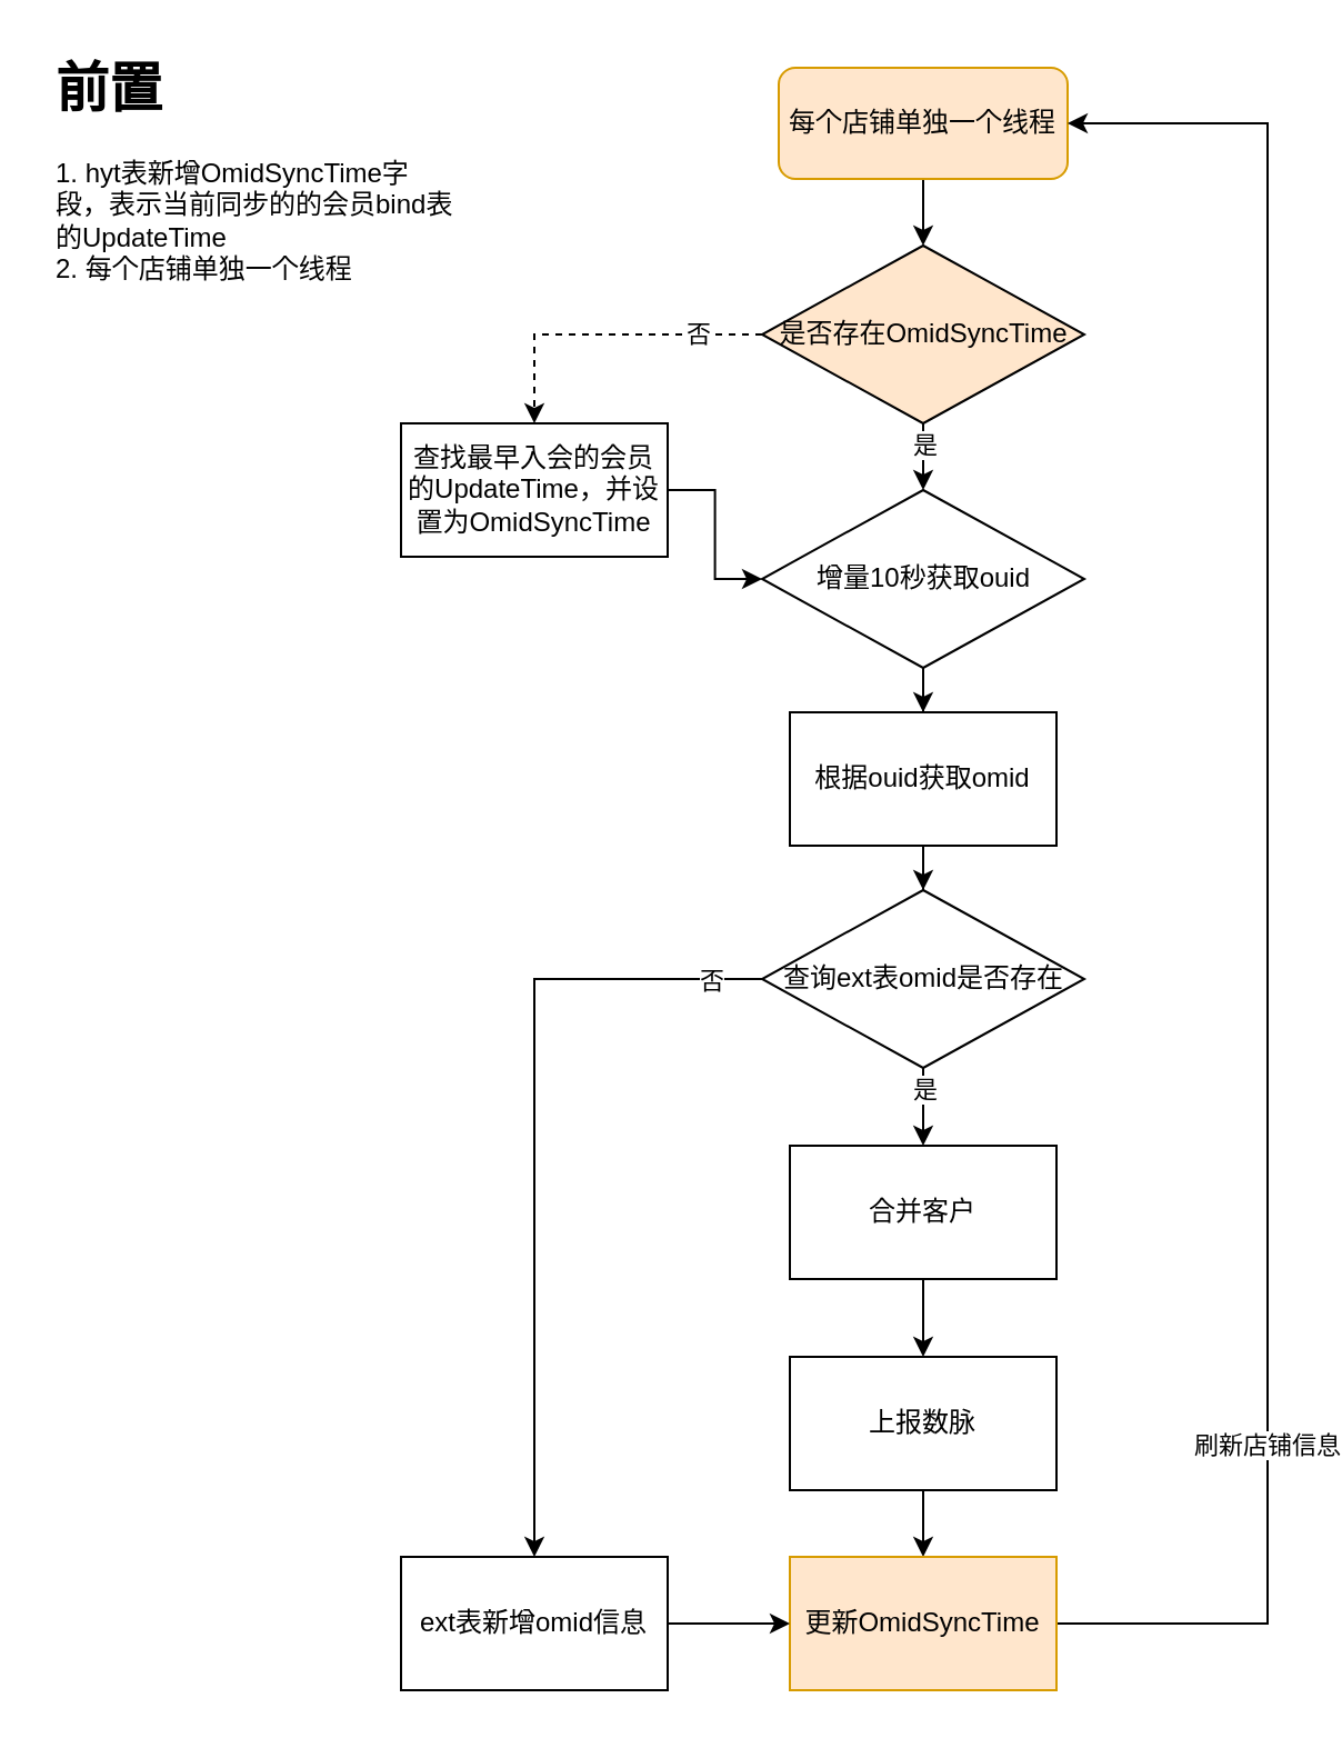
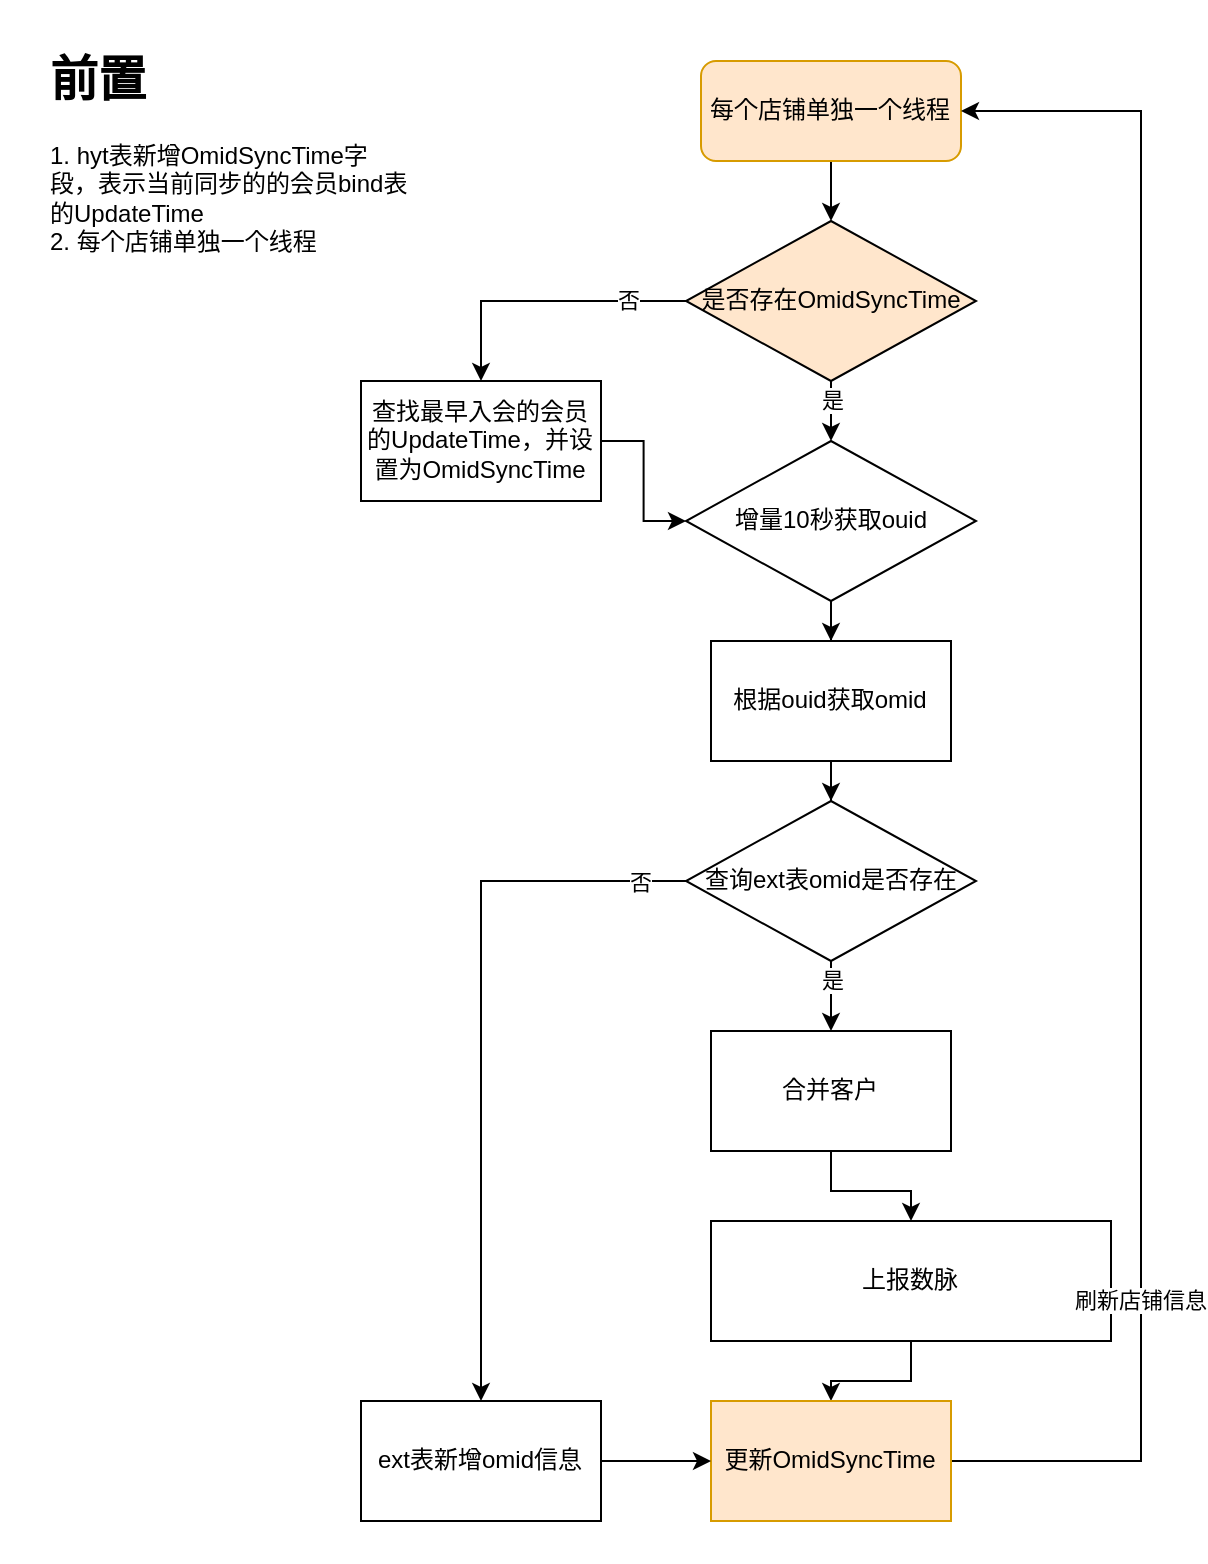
  <mxCell id="0" />
  <mxCell id="1" parent="0" />
  <mxCell id="2" value="" style="edgeStyle=orthogonalEdgeStyle;rounded=0;orthogonalLoop=1;jettySize=auto;html=1;" edge="1" parent="1" source="3" target="9"><mxGeometry relative="1" as="geometry" /></mxCell>
  <mxCell id="3" value="每个店铺单独一个线程" style="rounded=1;whiteSpace=wrap;html=1;fillColor=#ffe6cc;strokeColor=#d79b00;" vertex="1" parent="1"><mxGeometry x="350" y="30" width="130" height="50" as="geometry" /></mxCell>
  <mxCell id="4" value="&lt;h1&gt;前置&lt;/h1&gt;&lt;div&gt;1. hyt表新增OmidS&lt;span&gt;yncTime字段，表示当前同步的的会员bind表的UpdateTime&lt;/span&gt;&lt;/div&gt;&lt;div&gt;2. 每个店铺单独一个线程&lt;/div&gt;" style="text;html=1;strokeColor=none;fillColor=none;spacing=5;spacingTop=-20;whiteSpace=wrap;overflow=hidden;rounded=0;" vertex="1" parent="1"><mxGeometry x="20" y="20" width="190" height="120" as="geometry" /></mxCell>
  <mxCell id="5" value="" style="edgeStyle=orthogonalEdgeStyle;rounded=0;orthogonalLoop=1;jettySize=auto;html=1;" edge="1" parent="1" source="9" target="11"><mxGeometry relative="1" as="geometry" /></mxCell>
  <mxCell id="6" value="是" style="edgeLabel;html=1;align=center;verticalAlign=middle;resizable=0;points=[];" vertex="1" connectable="0" parent="5"><mxGeometry x="-0.655" y="3" relative="1" as="geometry"><mxPoint x="-3" as="offset" /></mxGeometry></mxCell>
- <mxCell id="7" style="edgeStyle=orthogonalEdgeStyle;rounded=0;orthogonalLoop=1;jettySize=auto;html=1;entryX=0.5;entryY=0;entryDx=0;entryDy=0;dashed=1;" edge="1" parent="1" source="9" target="29"><mxGeometry relative="1" as="geometry" /></mxCell>
+ <mxCell id="7" style="edgeStyle=orthogonalEdgeStyle;rounded=0;orthogonalLoop=1;jettySize=auto;html=1;entryX=0.5;entryY=0;entryDx=0;entryDy=0;" edge="1" parent="1" source="9" target="29"><mxGeometry relative="1" as="geometry" /></mxCell>
  <mxCell id="8" value="否" style="edgeLabel;html=1;align=center;verticalAlign=middle;resizable=0;points=[];" vertex="1" connectable="0" parent="7"><mxGeometry x="-0.593" y="-1" relative="1" as="geometry"><mxPoint as="offset" /></mxGeometry></mxCell>
  <mxCell id="9" value="是否存在OmidSyncTime" style="rhombus;whiteSpace=wrap;html=1;fillColor=#ffe6cc;" vertex="1" parent="1"><mxGeometry x="342.5" y="110" width="145" height="80" as="geometry" /></mxCell>
  <mxCell id="10" style="edgeStyle=orthogonalEdgeStyle;rounded=0;orthogonalLoop=1;jettySize=auto;html=1;entryX=0.5;entryY=0;entryDx=0;entryDy=0;" edge="1" parent="1" source="11" target="13"><mxGeometry relative="1" as="geometry" /></mxCell>
  <mxCell id="11" value="增量10秒获取ouid" style="rhombus;whiteSpace=wrap;html=1;" vertex="1" parent="1"><mxGeometry x="342.5" y="220" width="145" height="80" as="geometry" /></mxCell>
  <mxCell id="12" style="edgeStyle=orthogonalEdgeStyle;rounded=0;orthogonalLoop=1;jettySize=auto;html=1;entryX=0.5;entryY=0;entryDx=0;entryDy=0;" edge="1" parent="1" source="13" target="18"><mxGeometry relative="1" as="geometry" /></mxCell>
  <mxCell id="13" value="根据ouid获取omid" style="rounded=0;whiteSpace=wrap;html=1;" vertex="1" parent="1"><mxGeometry x="355" y="320" width="120" height="60" as="geometry" /></mxCell>
  <mxCell id="14" style="edgeStyle=orthogonalEdgeStyle;rounded=0;orthogonalLoop=1;jettySize=auto;html=1;entryX=0.5;entryY=0;entryDx=0;entryDy=0;" edge="1" parent="1" source="18" target="20"><mxGeometry relative="1" as="geometry" /></mxCell>
  <mxCell id="15" value="是" style="edgeLabel;html=1;align=center;verticalAlign=middle;resizable=0;points=[];" vertex="1" connectable="0" parent="14"><mxGeometry x="-0.858" y="1" relative="1" as="geometry"><mxPoint x="-1" y="6" as="offset" /></mxGeometry></mxCell>
  <mxCell id="16" style="edgeStyle=orthogonalEdgeStyle;rounded=0;orthogonalLoop=1;jettySize=auto;html=1;entryX=0.5;entryY=0;entryDx=0;entryDy=0;" edge="1" parent="1" source="18" target="27"><mxGeometry relative="1" as="geometry" /></mxCell>
  <mxCell id="17" value="否" style="edgeLabel;html=1;align=center;verticalAlign=middle;resizable=0;points=[];" vertex="1" connectable="0" parent="16"><mxGeometry x="-0.872" y="3" relative="1" as="geometry"><mxPoint y="-3" as="offset" /></mxGeometry></mxCell>
  <mxCell id="18" value="查询ext表omid是否存在" style="rhombus;whiteSpace=wrap;html=1;" vertex="1" parent="1"><mxGeometry x="342.5" y="400" width="145" height="80" as="geometry" /></mxCell>
  <mxCell id="19" value="" style="edgeStyle=orthogonalEdgeStyle;rounded=0;orthogonalLoop=1;jettySize=auto;html=1;" edge="1" parent="1" source="20" target="22"><mxGeometry relative="1" as="geometry" /></mxCell>
  <mxCell id="20" value="合并客户" style="rounded=0;whiteSpace=wrap;html=1;" vertex="1" parent="1"><mxGeometry x="355" y="515" width="120" height="60" as="geometry" /></mxCell>
  <mxCell id="21" value="" style="edgeStyle=orthogonalEdgeStyle;rounded=0;orthogonalLoop=1;jettySize=auto;html=1;" edge="1" parent="1" source="22" target="25"><mxGeometry relative="1" as="geometry" /></mxCell>
- <mxCell id="22" value="上报数脉" style="rounded=0;whiteSpace=wrap;html=1;" vertex="1" parent="1"><mxGeometry x="355" y="610" width="120" height="60" as="geometry" /></mxCell>
+ <mxCell id="22" value="上报数脉" style="rounded=0;whiteSpace=wrap;html=1;" vertex="1" parent="1"><mxGeometry x="355" y="610" width="200" height="60" as="geometry" /></mxCell>
  <mxCell id="23" style="edgeStyle=orthogonalEdgeStyle;rounded=0;orthogonalLoop=1;jettySize=auto;html=1;entryX=1;entryY=0.5;entryDx=0;entryDy=0;" edge="1" parent="1" source="25" target="3"><mxGeometry relative="1" as="geometry"><mxPoint x="600" y="60" as="targetPoint" /><Array as="points"><mxPoint x="570" y="730" /><mxPoint x="570" y="55" /></Array></mxGeometry></mxCell>
  <mxCell id="24" value="刷新店铺信息" style="edgeLabel;html=1;align=center;verticalAlign=middle;resizable=0;points=[];" vertex="1" connectable="0" parent="23"><mxGeometry x="-0.59" y="1" relative="1" as="geometry"><mxPoint as="offset" /></mxGeometry></mxCell>
  <mxCell id="25" value="更新OmidSyncTime" style="whiteSpace=wrap;html=1;fillColor=#ffe6cc;strokeColor=#d79b00;rounded=0;" vertex="1" parent="1"><mxGeometry x="355" y="700" width="120" height="60" as="geometry" /></mxCell>
  <mxCell id="26" value="" style="edgeStyle=orthogonalEdgeStyle;rounded=0;orthogonalLoop=1;jettySize=auto;html=1;" edge="1" parent="1" source="27" target="25"><mxGeometry relative="1" as="geometry" /></mxCell>
  <mxCell id="27" value="ext表新增omid信息" style="rounded=0;whiteSpace=wrap;html=1;" vertex="1" parent="1"><mxGeometry x="180" y="700" width="120" height="60" as="geometry" /></mxCell>
  <mxCell id="28" value="" style="edgeStyle=orthogonalEdgeStyle;rounded=0;orthogonalLoop=1;jettySize=auto;html=1;" edge="1" parent="1" source="29" target="11"><mxGeometry relative="1" as="geometry" /></mxCell>
  <mxCell id="29" value="查找最早入会的会员的UpdateTime，并设置为OmidSyncTime" style="rounded=0;whiteSpace=wrap;html=1;" vertex="1" parent="1"><mxGeometry x="180" y="190" width="120" height="60" as="geometry" /></mxCell>
